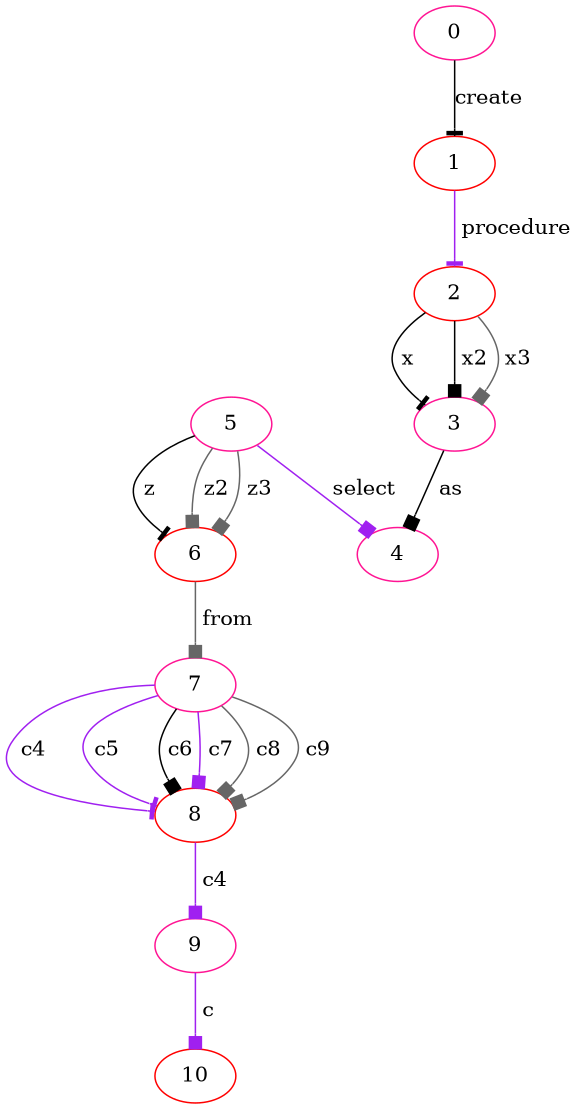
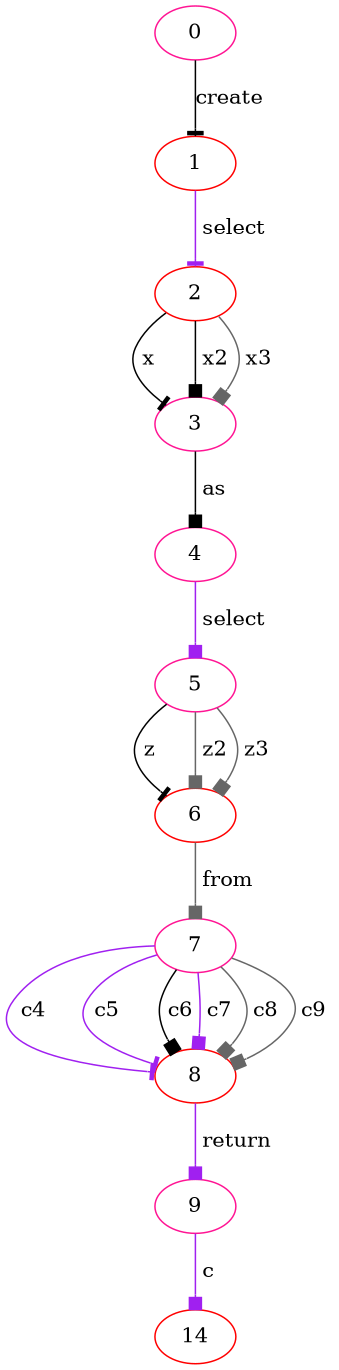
  digraph {
    node [color=deeppink]
    edge [arrowhead=box color=purple]
    1 [color=red]
    0
    2 [color=red]
    3
    4
    5
    6 [color=red]
    7
    8 [color=red]
    9
-   10 [color=red]
-   1 -> 2 [arrowhead=tee label=" procedure"]
+   10 [color=red label=14]
+   1 -> 2 [arrowhead=tee label=" select"]
    0 -> 1 [arrowhead=tee color=black label=create]
    2 -> 3 [arrowhead=tee color=black label=" x "]
    2 -> 3 [color=black label=" x2 "]
    2 -> 3 [color=gray40 label=" x3 "]
    3 -> 4 [color=black label=" as "]
-   5 -> 4 [label=" select "]
+   4 -> 5 [label=" select "]
    5 -> 6 [arrowhead=tee color=black label=" z "]
    5 -> 6 [color=gray40 label=" z2 "]
    5 -> 6 [color=gray40 label=" z3 "]
    6 -> 7 [color=gray40 label=" from "]
    7 -> 8 [arrowhead=tee label=" c4 "]
    7 -> 8 [arrowhead=tee label=" c5 "]
    7 -> 8 [color=black label=" c6 "]
    7 -> 8 [label=" c7 "]
    7 -> 8 [color=gray40 label=" c8 "]
    7 -> 8 [color=gray40 label=" c9 "]
-   8 -> 9 [label=" c4 "]
+   8 -> 9 [label=" return "]
    9 -> 10 [label=" c "]
  }
